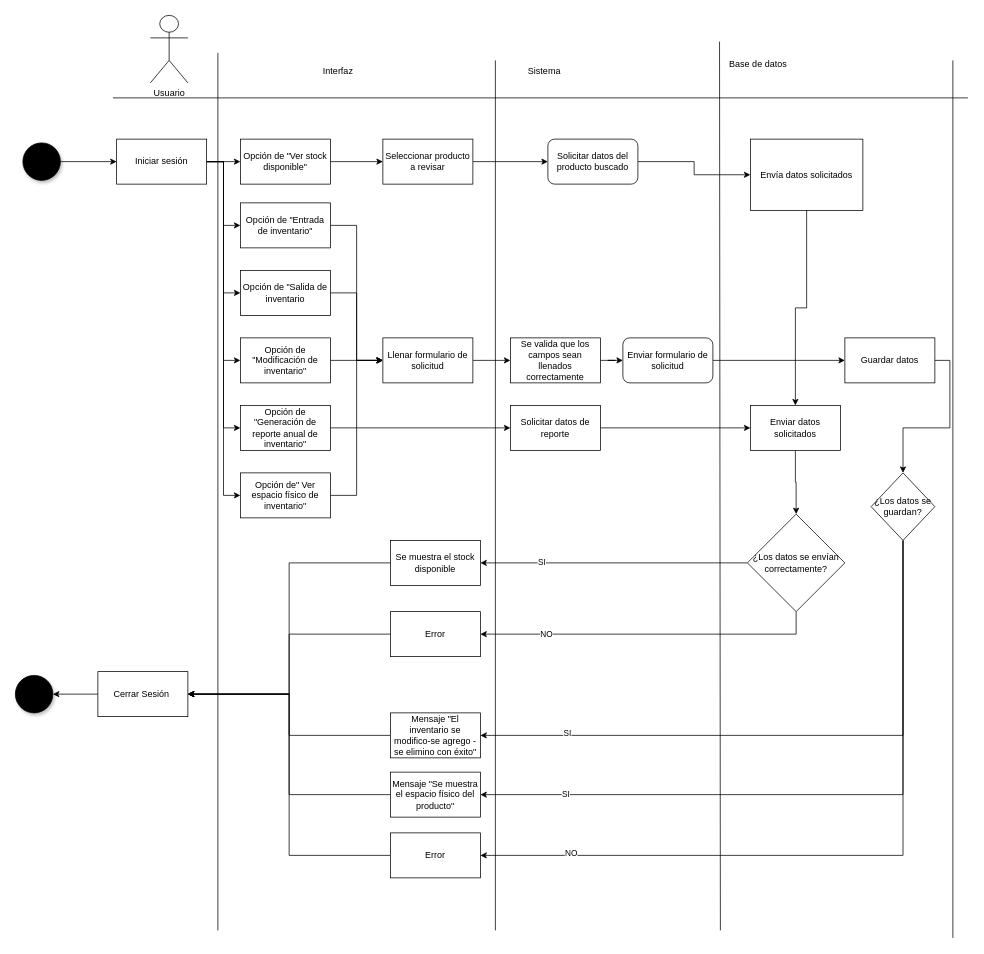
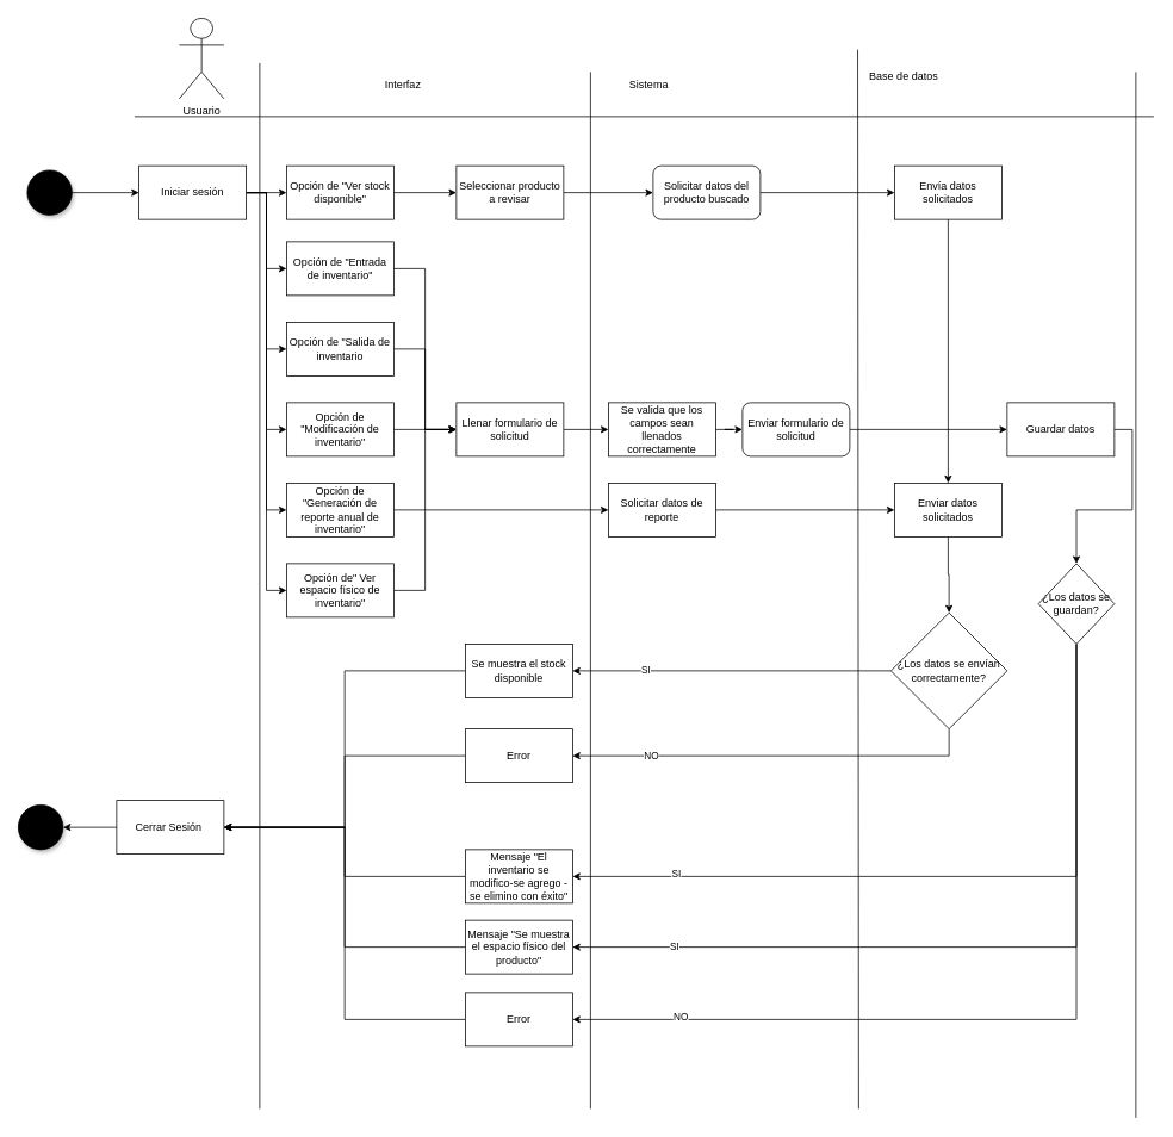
  <mxCell id="0" />
  <mxCell id="1" parent="0" />
  <mxCell id="2" value="" style="endArrow=none;html=1;rounded=0;" edge="1" parent="1"><mxGeometry width="50" height="50" relative="1" as="geometry"><mxPoint x="150" y="130" as="sourcePoint" /><mxPoint x="1290" y="130" as="targetPoint" /></mxGeometry></mxCell>
  <mxCell id="3" value="" style="endArrow=none;html=1;rounded=0;" edge="1" parent="1"><mxGeometry width="50" height="50" relative="1" as="geometry"><mxPoint x="290" y="70" as="sourcePoint" /><mxPoint x="290" y="1240" as="targetPoint" /></mxGeometry></mxCell>
  <mxCell id="4" value="" style="endArrow=none;html=1;rounded=0;" edge="1" parent="1"><mxGeometry width="50" height="50" relative="1" as="geometry"><mxPoint x="660" y="80" as="sourcePoint" /><mxPoint x="660" y="1240" as="targetPoint" /></mxGeometry></mxCell>
  <mxCell id="5" value="" style="endArrow=none;html=1;rounded=0;" edge="1" parent="1"><mxGeometry width="50" height="50" relative="1" as="geometry"><mxPoint x="958.89" y="55" as="sourcePoint" /><mxPoint x="960" y="1240" as="targetPoint" /></mxGeometry></mxCell>
  <mxCell id="6" value="" style="endArrow=none;html=1;rounded=0;" edge="1" parent="1"><mxGeometry width="50" height="50" relative="1" as="geometry"><mxPoint x="1270" y="80" as="sourcePoint" /><mxPoint x="1270" y="1250" as="targetPoint" /></mxGeometry></mxCell>
  <mxCell id="7" value="Usuario" style="shape=umlActor;verticalLabelPosition=bottom;verticalAlign=top;html=1;outlineConnect=0;" vertex="1" parent="1"><mxGeometry x="200" y="20" width="50" height="90" as="geometry" /></mxCell>
  <mxCell id="8" value="Interfaz" style="text;html=1;align=center;verticalAlign=middle;resizable=0;points=[];autosize=1;strokeColor=none;fillColor=none;" vertex="1" parent="1"><mxGeometry x="420" y="80" width="60" height="30" as="geometry" /></mxCell>
  <mxCell id="9" value="Sistema" style="text;html=1;align=center;verticalAlign=middle;resizable=0;points=[];autosize=1;strokeColor=none;fillColor=none;" vertex="1" parent="1"><mxGeometry x="690" y="80" width="70" height="30" as="geometry" /></mxCell>
  <mxCell id="10" value="Base de datos" style="text;html=1;align=center;verticalAlign=middle;resizable=0;points=[];autosize=1;strokeColor=none;fillColor=none;" vertex="1" parent="1"><mxGeometry x="960" y="70" width="100" height="30" as="geometry" /></mxCell>
  <mxCell id="11" value="" style="points=[[0.145,0.145,0],[0.5,0,0],[0.855,0.145,0],[1,0.5,0],[0.855,0.855,0],[0.5,1,0],[0.145,0.855,0],[0,0.5,0]];shape=mxgraph.bpmn.event;html=1;verticalLabelPosition=bottom;labelBackgroundColor=#ffffff;verticalAlign=top;align=center;perimeter=ellipsePerimeter;outlineConnect=0;aspect=fixed;outline=standard;symbol=general;shadow=1;strokeColor=default;fontFamily=Helvetica;fontSize=12;fontColor=default;fillColor=#000000;" vertex="1" parent="1"><mxGeometry x="20" y="900" width="50" height="50" as="geometry" /></mxCell>
  <mxCell id="12" value="" style="edgeStyle=orthogonalEdgeStyle;rounded=0;orthogonalLoop=1;jettySize=auto;html=1;" edge="1" parent="1" source="18" target="20"><mxGeometry relative="1" as="geometry" /></mxCell>
  <mxCell id="13" style="edgeStyle=orthogonalEdgeStyle;rounded=0;orthogonalLoop=1;jettySize=auto;html=1;exitX=1;exitY=0.5;exitDx=0;exitDy=0;entryX=0;entryY=0.5;entryDx=0;entryDy=0;" edge="1" parent="1" source="18" target="39"><mxGeometry relative="1" as="geometry" /></mxCell>
  <mxCell id="14" style="edgeStyle=orthogonalEdgeStyle;rounded=0;orthogonalLoop=1;jettySize=auto;html=1;exitX=1;exitY=0.5;exitDx=0;exitDy=0;entryX=0;entryY=0.5;entryDx=0;entryDy=0;" edge="1" parent="1" source="18" target="41"><mxGeometry relative="1" as="geometry" /></mxCell>
  <mxCell id="15" style="edgeStyle=orthogonalEdgeStyle;rounded=0;orthogonalLoop=1;jettySize=auto;html=1;exitX=1;exitY=0.5;exitDx=0;exitDy=0;entryX=0;entryY=0.5;entryDx=0;entryDy=0;" edge="1" parent="1" source="18" target="37"><mxGeometry relative="1" as="geometry" /></mxCell>
  <mxCell id="16" style="edgeStyle=orthogonalEdgeStyle;rounded=0;orthogonalLoop=1;jettySize=auto;html=1;exitX=1;exitY=0.5;exitDx=0;exitDy=0;entryX=0;entryY=0.5;entryDx=0;entryDy=0;" edge="1" parent="1" source="18" target="63"><mxGeometry relative="1" as="geometry" /></mxCell>
  <mxCell id="17" style="edgeStyle=orthogonalEdgeStyle;rounded=0;orthogonalLoop=1;jettySize=auto;html=1;exitX=1;exitY=0.5;exitDx=0;exitDy=0;entryX=0;entryY=0.5;entryDx=0;entryDy=0;" edge="1" parent="1" source="18" target="65"><mxGeometry relative="1" as="geometry" /></mxCell>
  <mxCell id="18" value="Iniciar sesión" style="rounded=0;whiteSpace=wrap;html=1;" vertex="1" parent="1"><mxGeometry x="155" y="185" width="120" height="60" as="geometry" /></mxCell>
  <mxCell id="19" style="edgeStyle=orthogonalEdgeStyle;rounded=0;orthogonalLoop=1;jettySize=auto;html=1;exitX=1;exitY=0.5;exitDx=0;exitDy=0;" edge="1" parent="1" source="20" target="67"><mxGeometry relative="1" as="geometry" /></mxCell>
  <mxCell id="20" value="Opción de &quot;Ver stock disponible&quot;" style="rounded=0;whiteSpace=wrap;html=1;" vertex="1" parent="1"><mxGeometry x="320" y="185" width="120" height="60" as="geometry" /></mxCell>
  <mxCell id="21" style="edgeStyle=orthogonalEdgeStyle;rounded=0;orthogonalLoop=1;jettySize=auto;html=1;exitX=1;exitY=0.5;exitDx=0;exitDy=0;exitPerimeter=0;entryX=0;entryY=0.5;entryDx=0;entryDy=0;" edge="1" parent="1" source="22" target="18"><mxGeometry relative="1" as="geometry" /></mxCell>
  <mxCell id="22" value="" style="points=[[0.145,0.145,0],[0.5,0,0],[0.855,0.145,0],[1,0.5,0],[0.855,0.855,0],[0.5,1,0],[0.145,0.855,0],[0,0.5,0]];shape=mxgraph.bpmn.event;html=1;verticalLabelPosition=bottom;labelBackgroundColor=#ffffff;verticalAlign=top;align=center;perimeter=ellipsePerimeter;outlineConnect=0;aspect=fixed;outline=standard;symbol=general;shadow=1;strokeColor=default;fontFamily=Helvetica;fontSize=12;fontColor=default;fillColor=#000000;" vertex="1" parent="1"><mxGeometry x="30" y="190" width="50" height="50" as="geometry" /></mxCell>
  <mxCell id="23" style="edgeStyle=orthogonalEdgeStyle;rounded=0;orthogonalLoop=1;jettySize=auto;html=1;exitX=1;exitY=0.5;exitDx=0;exitDy=0;entryX=0.5;entryY=0;entryDx=0;entryDy=0;" edge="1" parent="1" source="24" target="35"><mxGeometry relative="1" as="geometry" /></mxCell>
  <mxCell id="24" value="Guardar datos" style="rounded=0;whiteSpace=wrap;html=1;" vertex="1" parent="1"><mxGeometry x="1126" y="450" width="120" height="60" as="geometry" /></mxCell>
  <mxCell id="25" style="edgeStyle=orthogonalEdgeStyle;rounded=0;orthogonalLoop=1;jettySize=auto;html=1;exitX=1;exitY=0.5;exitDx=0;exitDy=0;" edge="1" parent="1" source="26" target="45"><mxGeometry relative="1" as="geometry" /></mxCell>
  <mxCell id="26" value="Se valida que los campos sean llenados correctamente" style="rounded=0;whiteSpace=wrap;html=1;" vertex="1" parent="1"><mxGeometry x="680" y="450" width="120" height="60" as="geometry" /></mxCell>
  <mxCell id="27" style="edgeStyle=orthogonalEdgeStyle;rounded=0;orthogonalLoop=1;jettySize=auto;html=1;exitX=0.5;exitY=1;exitDx=0;exitDy=0;entryX=0.5;entryY=0;entryDx=0;entryDy=0;" edge="1" parent="1" source="75" target="52"><mxGeometry relative="1" as="geometry" /></mxCell>
- <mxCell id="28" value="Envía datos solicitados" style="rounded=0;whiteSpace=wrap;html=1;" vertex="1" parent="1"><mxGeometry x="1000" y="185" width="150" height="95" as="geometry" /></mxCell>
+ <mxCell id="28" value="Envía datos solicitados" style="rounded=0;whiteSpace=wrap;html=1;" vertex="1" parent="1"><mxGeometry x="1000" y="185" width="120" height="60" as="geometry" /></mxCell>
  <mxCell id="29" style="edgeStyle=orthogonalEdgeStyle;rounded=0;orthogonalLoop=1;jettySize=auto;html=1;exitX=0.5;exitY=1;exitDx=0;exitDy=0;entryX=1;entryY=0.5;entryDx=0;entryDy=0;" edge="1" parent="1" source="35" target="56"><mxGeometry relative="1" as="geometry" /></mxCell>
  <mxCell id="30" value="SI" style="edgeLabel;html=1;align=center;verticalAlign=middle;resizable=0;points=[];" connectable="0" vertex="1" parent="29"><mxGeometry x="0.719" y="-4" relative="1" as="geometry"><mxPoint as="offset" /></mxGeometry></mxCell>
  <mxCell id="31" style="edgeStyle=orthogonalEdgeStyle;rounded=0;orthogonalLoop=1;jettySize=auto;html=1;exitX=0.5;exitY=1;exitDx=0;exitDy=0;entryX=1;entryY=0.5;entryDx=0;entryDy=0;" edge="1" parent="1" source="35" target="54"><mxGeometry relative="1" as="geometry" /></mxCell>
  <mxCell id="32" value="SI" style="edgeLabel;html=1;align=center;verticalAlign=middle;resizable=0;points=[];" connectable="0" vertex="1" parent="31"><mxGeometry x="0.749" y="-1" relative="1" as="geometry"><mxPoint as="offset" /></mxGeometry></mxCell>
  <mxCell id="33" style="edgeStyle=orthogonalEdgeStyle;rounded=0;orthogonalLoop=1;jettySize=auto;html=1;exitX=0.5;exitY=1;exitDx=0;exitDy=0;entryX=1;entryY=0.5;entryDx=0;entryDy=0;" edge="1" parent="1" source="35" target="69"><mxGeometry relative="1" as="geometry" /></mxCell>
  <mxCell id="34" value="NO" style="edgeLabel;html=1;align=center;verticalAlign=middle;resizable=0;points=[];" connectable="0" vertex="1" parent="33"><mxGeometry x="0.755" y="-4" relative="1" as="geometry"><mxPoint as="offset" /></mxGeometry></mxCell>
  <mxCell id="35" value="¿Los datos se guardan?" style="rhombus;whiteSpace=wrap;html=1;" vertex="1" parent="1"><mxGeometry x="1161" y="630" width="85" height="90" as="geometry" /></mxCell>
  <mxCell id="36" style="edgeStyle=orthogonalEdgeStyle;rounded=0;orthogonalLoop=1;jettySize=auto;html=1;exitX=1;exitY=0.5;exitDx=0;exitDy=0;entryX=0;entryY=0.5;entryDx=0;entryDy=0;" edge="1" parent="1" source="37" target="43"><mxGeometry relative="1" as="geometry" /></mxCell>
  <mxCell id="37" value="Opción de &quot;Modificación de inventario&quot;" style="rounded=0;whiteSpace=wrap;html=1;" vertex="1" parent="1"><mxGeometry x="320" y="450" width="120" height="60" as="geometry" /></mxCell>
  <mxCell id="38" style="edgeStyle=orthogonalEdgeStyle;rounded=0;orthogonalLoop=1;jettySize=auto;html=1;exitX=1;exitY=0.5;exitDx=0;exitDy=0;entryX=0;entryY=0.5;entryDx=0;entryDy=0;" edge="1" parent="1" source="39" target="43"><mxGeometry relative="1" as="geometry" /></mxCell>
  <mxCell id="39" value="Opción de &quot;Entrada de inventario&quot;" style="rounded=0;whiteSpace=wrap;html=1;" vertex="1" parent="1"><mxGeometry x="320" y="270" width="120" height="60" as="geometry" /></mxCell>
  <mxCell id="40" style="edgeStyle=orthogonalEdgeStyle;rounded=0;orthogonalLoop=1;jettySize=auto;html=1;exitX=1;exitY=0.5;exitDx=0;exitDy=0;entryX=0;entryY=0.5;entryDx=0;entryDy=0;" edge="1" parent="1" source="41" target="43"><mxGeometry relative="1" as="geometry" /></mxCell>
  <mxCell id="41" value="Opción de &quot;Salida de inventario" style="rounded=0;whiteSpace=wrap;html=1;" vertex="1" parent="1"><mxGeometry x="320" y="360" width="120" height="60" as="geometry" /></mxCell>
  <mxCell id="42" style="edgeStyle=orthogonalEdgeStyle;rounded=0;orthogonalLoop=1;jettySize=auto;html=1;exitX=1;exitY=0.5;exitDx=0;exitDy=0;entryX=0;entryY=0.5;entryDx=0;entryDy=0;" edge="1" parent="1" source="43" target="26"><mxGeometry relative="1" as="geometry" /></mxCell>
  <mxCell id="43" value="Llenar formulario de solicitud" style="rounded=0;whiteSpace=wrap;html=1;" vertex="1" parent="1"><mxGeometry x="510" y="450" width="120" height="60" as="geometry" /></mxCell>
  <mxCell id="44" style="edgeStyle=orthogonalEdgeStyle;rounded=0;orthogonalLoop=1;jettySize=auto;html=1;exitX=1;exitY=0.5;exitDx=0;exitDy=0;entryX=0;entryY=0.5;entryDx=0;entryDy=0;" edge="1" parent="1" source="45" target="24"><mxGeometry relative="1" as="geometry" /></mxCell>
  <mxCell id="45" value="Enviar formulario de solicitud" style="whiteSpace=wrap;html=1;rounded=1;" vertex="1" parent="1"><mxGeometry x="830" y="450" width="120" height="60" as="geometry" /></mxCell>
  <mxCell id="46" style="edgeStyle=orthogonalEdgeStyle;rounded=0;orthogonalLoop=1;jettySize=auto;html=1;exitX=1;exitY=0.5;exitDx=0;exitDy=0;entryX=0;entryY=0.5;entryDx=0;entryDy=0;" edge="1" parent="1" source="47" target="28"><mxGeometry relative="1" as="geometry" /></mxCell>
  <mxCell id="47" value="Solicitar datos del producto buscado" style="whiteSpace=wrap;html=1;rounded=1;" vertex="1" parent="1"><mxGeometry x="730" y="185" width="120" height="60" as="geometry" /></mxCell>
  <mxCell id="48" style="edgeStyle=orthogonalEdgeStyle;rounded=0;orthogonalLoop=1;jettySize=auto;html=1;exitX=0;exitY=0.5;exitDx=0;exitDy=0;entryX=1;entryY=0.5;entryDx=0;entryDy=0;" edge="1" parent="1" source="52" target="61"><mxGeometry relative="1" as="geometry" /></mxCell>
  <mxCell id="49" value="SI" style="edgeLabel;html=1;align=center;verticalAlign=middle;resizable=0;points=[];" connectable="0" vertex="1" parent="48"><mxGeometry x="0.543" y="-2" relative="1" as="geometry"><mxPoint as="offset" /></mxGeometry></mxCell>
  <mxCell id="50" style="edgeStyle=orthogonalEdgeStyle;rounded=0;orthogonalLoop=1;jettySize=auto;html=1;exitX=0.5;exitY=1;exitDx=0;exitDy=0;entryX=1;entryY=0.5;entryDx=0;entryDy=0;" edge="1" parent="1" source="52" target="71"><mxGeometry relative="1" as="geometry" /></mxCell>
  <mxCell id="51" value="NO" style="edgeLabel;html=1;align=center;verticalAlign=middle;resizable=0;points=[];" connectable="0" vertex="1" parent="50"><mxGeometry x="0.614" y="-1" relative="1" as="geometry"><mxPoint as="offset" /></mxGeometry></mxCell>
  <mxCell id="52" value="¿Los datos se envían correctamente?" style="rhombus;whiteSpace=wrap;html=1;" vertex="1" parent="1"><mxGeometry x="996" y="685" width="130" height="130" as="geometry" /></mxCell>
  <mxCell id="53" style="edgeStyle=orthogonalEdgeStyle;rounded=0;orthogonalLoop=1;jettySize=auto;html=1;exitX=0;exitY=0.5;exitDx=0;exitDy=0;entryX=1;entryY=0.5;entryDx=0;entryDy=0;" edge="1" parent="1" source="54" target="57"><mxGeometry relative="1" as="geometry" /></mxCell>
  <mxCell id="54" value="Mensaje &quot;Se muestra el espacio físico del producto&quot;" style="rounded=0;whiteSpace=wrap;html=1;" vertex="1" parent="1"><mxGeometry x="520" y="1029" width="120" height="60" as="geometry" /></mxCell>
  <mxCell id="55" style="edgeStyle=orthogonalEdgeStyle;rounded=0;orthogonalLoop=1;jettySize=auto;html=1;exitX=0;exitY=0.5;exitDx=0;exitDy=0;entryX=1;entryY=0.5;entryDx=0;entryDy=0;" edge="1" parent="1" source="56" target="57"><mxGeometry relative="1" as="geometry" /></mxCell>
  <mxCell id="56" value="Mensaje &quot;El inventario se modifico-se agrego -se elimino con éxito&quot;" style="rounded=0;whiteSpace=wrap;html=1;" vertex="1" parent="1"><mxGeometry x="520" y="950" width="120" height="60" as="geometry" /></mxCell>
  <mxCell id="57" value="Cerrar Sesión&amp;nbsp;" style="rounded=0;whiteSpace=wrap;html=1;" vertex="1" parent="1"><mxGeometry x="130" y="895" width="120" height="60" as="geometry" /></mxCell>
  <mxCell id="58" style="edgeStyle=orthogonalEdgeStyle;rounded=0;orthogonalLoop=1;jettySize=auto;html=1;exitX=0;exitY=0.5;exitDx=0;exitDy=0;entryX=1;entryY=0.5;entryDx=0;entryDy=0;entryPerimeter=0;" edge="1" parent="1" source="57" target="11"><mxGeometry relative="1" as="geometry" /></mxCell>
  <mxCell id="59" style="edgeStyle=orthogonalEdgeStyle;rounded=0;orthogonalLoop=1;jettySize=auto;html=1;exitX=0.5;exitY=1;exitDx=0;exitDy=0;" edge="1" parent="1" source="35" target="35"><mxGeometry relative="1" as="geometry" /></mxCell>
  <mxCell id="60" style="edgeStyle=orthogonalEdgeStyle;rounded=0;orthogonalLoop=1;jettySize=auto;html=1;exitX=0;exitY=0.5;exitDx=0;exitDy=0;entryX=1;entryY=0.5;entryDx=0;entryDy=0;" edge="1" parent="1" source="61" target="57"><mxGeometry relative="1" as="geometry" /></mxCell>
  <mxCell id="61" value="Se muestra el stock disponible" style="rounded=0;whiteSpace=wrap;html=1;" vertex="1" parent="1"><mxGeometry x="520" y="720" width="120" height="60" as="geometry" /></mxCell>
  <mxCell id="62" style="edgeStyle=orthogonalEdgeStyle;rounded=0;orthogonalLoop=1;jettySize=auto;html=1;exitX=1;exitY=0.5;exitDx=0;exitDy=0;" edge="1" parent="1" source="63" target="73"><mxGeometry relative="1" as="geometry" /></mxCell>
  <mxCell id="63" value="Opción de &quot;Generación de reporte anual de inventario&quot;" style="rounded=0;whiteSpace=wrap;html=1;" vertex="1" parent="1"><mxGeometry x="320" y="540" width="120" height="60" as="geometry" /></mxCell>
  <mxCell id="64" style="edgeStyle=orthogonalEdgeStyle;rounded=0;orthogonalLoop=1;jettySize=auto;html=1;exitX=1;exitY=0.5;exitDx=0;exitDy=0;entryX=0;entryY=0.5;entryDx=0;entryDy=0;" edge="1" parent="1" source="65" target="43"><mxGeometry relative="1" as="geometry" /></mxCell>
  <mxCell id="65" value="Opción de&quot; Ver espacio físico de inventario&quot;" style="rounded=0;whiteSpace=wrap;html=1;" vertex="1" parent="1"><mxGeometry x="320" y="630" width="120" height="60" as="geometry" /></mxCell>
  <mxCell id="66" style="edgeStyle=orthogonalEdgeStyle;rounded=0;orthogonalLoop=1;jettySize=auto;html=1;exitX=1;exitY=0.5;exitDx=0;exitDy=0;entryX=0;entryY=0.5;entryDx=0;entryDy=0;" edge="1" parent="1" source="67" target="47"><mxGeometry relative="1" as="geometry" /></mxCell>
  <mxCell id="67" value="Seleccionar producto a revisar" style="rounded=0;whiteSpace=wrap;html=1;" vertex="1" parent="1"><mxGeometry x="510" y="185" width="120" height="60" as="geometry" /></mxCell>
  <mxCell id="68" style="edgeStyle=orthogonalEdgeStyle;rounded=0;orthogonalLoop=1;jettySize=auto;html=1;exitX=0;exitY=0.5;exitDx=0;exitDy=0;entryX=1;entryY=0.5;entryDx=0;entryDy=0;" edge="1" parent="1" source="69" target="57"><mxGeometry relative="1" as="geometry" /></mxCell>
  <mxCell id="69" value="Error" style="rounded=0;whiteSpace=wrap;html=1;" vertex="1" parent="1"><mxGeometry x="520" y="1110" width="120" height="60" as="geometry" /></mxCell>
  <mxCell id="70" style="edgeStyle=orthogonalEdgeStyle;rounded=0;orthogonalLoop=1;jettySize=auto;html=1;exitX=0;exitY=0.5;exitDx=0;exitDy=0;entryX=1;entryY=0.5;entryDx=0;entryDy=0;" edge="1" parent="1" source="71" target="57"><mxGeometry relative="1" as="geometry" /></mxCell>
  <mxCell id="71" value="Error" style="rounded=0;whiteSpace=wrap;html=1;" vertex="1" parent="1"><mxGeometry x="520" y="815" width="120" height="60" as="geometry" /></mxCell>
  <mxCell id="72" style="edgeStyle=orthogonalEdgeStyle;rounded=0;orthogonalLoop=1;jettySize=auto;html=1;exitX=1;exitY=0.5;exitDx=0;exitDy=0;" edge="1" parent="1" source="73" target="75"><mxGeometry relative="1" as="geometry" /></mxCell>
  <mxCell id="73" value="Solicitar datos de reporte" style="rounded=0;whiteSpace=wrap;html=1;" vertex="1" parent="1"><mxGeometry x="680" y="540" width="120" height="60" as="geometry" /></mxCell>
  <mxCell id="74" value="" style="edgeStyle=orthogonalEdgeStyle;rounded=0;orthogonalLoop=1;jettySize=auto;html=1;exitX=0.5;exitY=1;exitDx=0;exitDy=0;entryX=0.5;entryY=0;entryDx=0;entryDy=0;" edge="1" parent="1" source="28" target="75"><mxGeometry relative="1" as="geometry"><mxPoint x="1060" y="245" as="sourcePoint" /><mxPoint x="1061" y="650" as="targetPoint" /></mxGeometry></mxCell>
  <mxCell id="75" value="Enviar datos solicitados" style="rounded=0;whiteSpace=wrap;html=1;" vertex="1" parent="1"><mxGeometry x="1000" y="540" width="120" height="60" as="geometry" /></mxCell>
